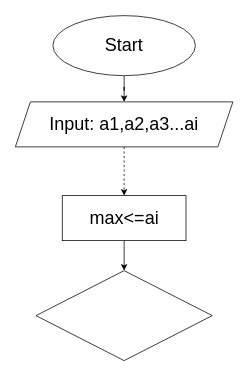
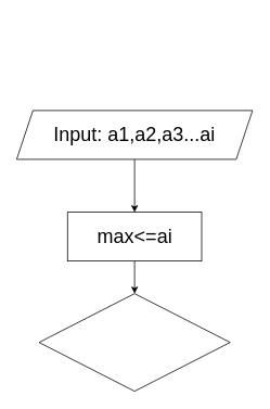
  <mxCell id="0" />
  <mxCell id="1" parent="0" />
- <mxCell id="2" style="edgeStyle=orthogonalEdgeStyle;rounded=0;orthogonalLoop=1;jettySize=auto;html=1;exitX=0.5;exitY=1;exitDx=0;exitDy=0;" edge="1" parent="1" source="3" target="5"><mxGeometry relative="1" as="geometry" /></mxCell>
- <mxCell id="3" value="&lt;font style=&quot;font-size: 24px;&quot;&gt;Start&lt;/font&gt;" style="ellipse;whiteSpace=wrap;html=1;" vertex="1" parent="1"><mxGeometry x="70" y="20" width="190" height="80" as="geometry" /></mxCell>
- <mxCell id="4" style="edgeStyle=orthogonalEdgeStyle;rounded=0;orthogonalLoop=1;jettySize=auto;html=1;exitX=0.5;exitY=1;exitDx=0;exitDy=0;dashed=1;" edge="1" parent="1" source="5" target="7"><mxGeometry relative="1" as="geometry" /></mxCell>
+ <mxCell id="4" style="edgeStyle=orthogonalEdgeStyle;rounded=0;orthogonalLoop=1;jettySize=auto;html=1;exitX=0.5;exitY=1;exitDx=0;exitDy=0;" edge="1" parent="1" source="5" target="7"><mxGeometry relative="1" as="geometry" /></mxCell>
  <mxCell id="5" value="&lt;font style=&quot;font-size: 24px;&quot;&gt;Input: a1,a2,a3...ai&lt;/font&gt;" style="shape=parallelogram;perimeter=parallelogramPerimeter;whiteSpace=wrap;html=1;fixedSize=1;" vertex="1" parent="1"><mxGeometry x="20" y="135" width="290" height="60" as="geometry" /></mxCell>
  <mxCell id="6" style="edgeStyle=orthogonalEdgeStyle;rounded=0;orthogonalLoop=1;jettySize=auto;html=1;exitX=0.5;exitY=1;exitDx=0;exitDy=0;" edge="1" parent="1" source="7" target="8"><mxGeometry relative="1" as="geometry" /></mxCell>
  <mxCell id="7" value="&lt;font style=&quot;font-size: 24px;&quot;&gt;max&amp;lt;=ai&lt;/font&gt;" style="rounded=0;whiteSpace=wrap;html=1;" vertex="1" parent="1"><mxGeometry x="82.5" y="260" width="165" height="60" as="geometry" /></mxCell>
  <mxCell id="8" value="" style="rhombus;whiteSpace=wrap;html=1;" vertex="1" parent="1"><mxGeometry x="47.5" y="360" width="235" height="120" as="geometry" /></mxCell>
